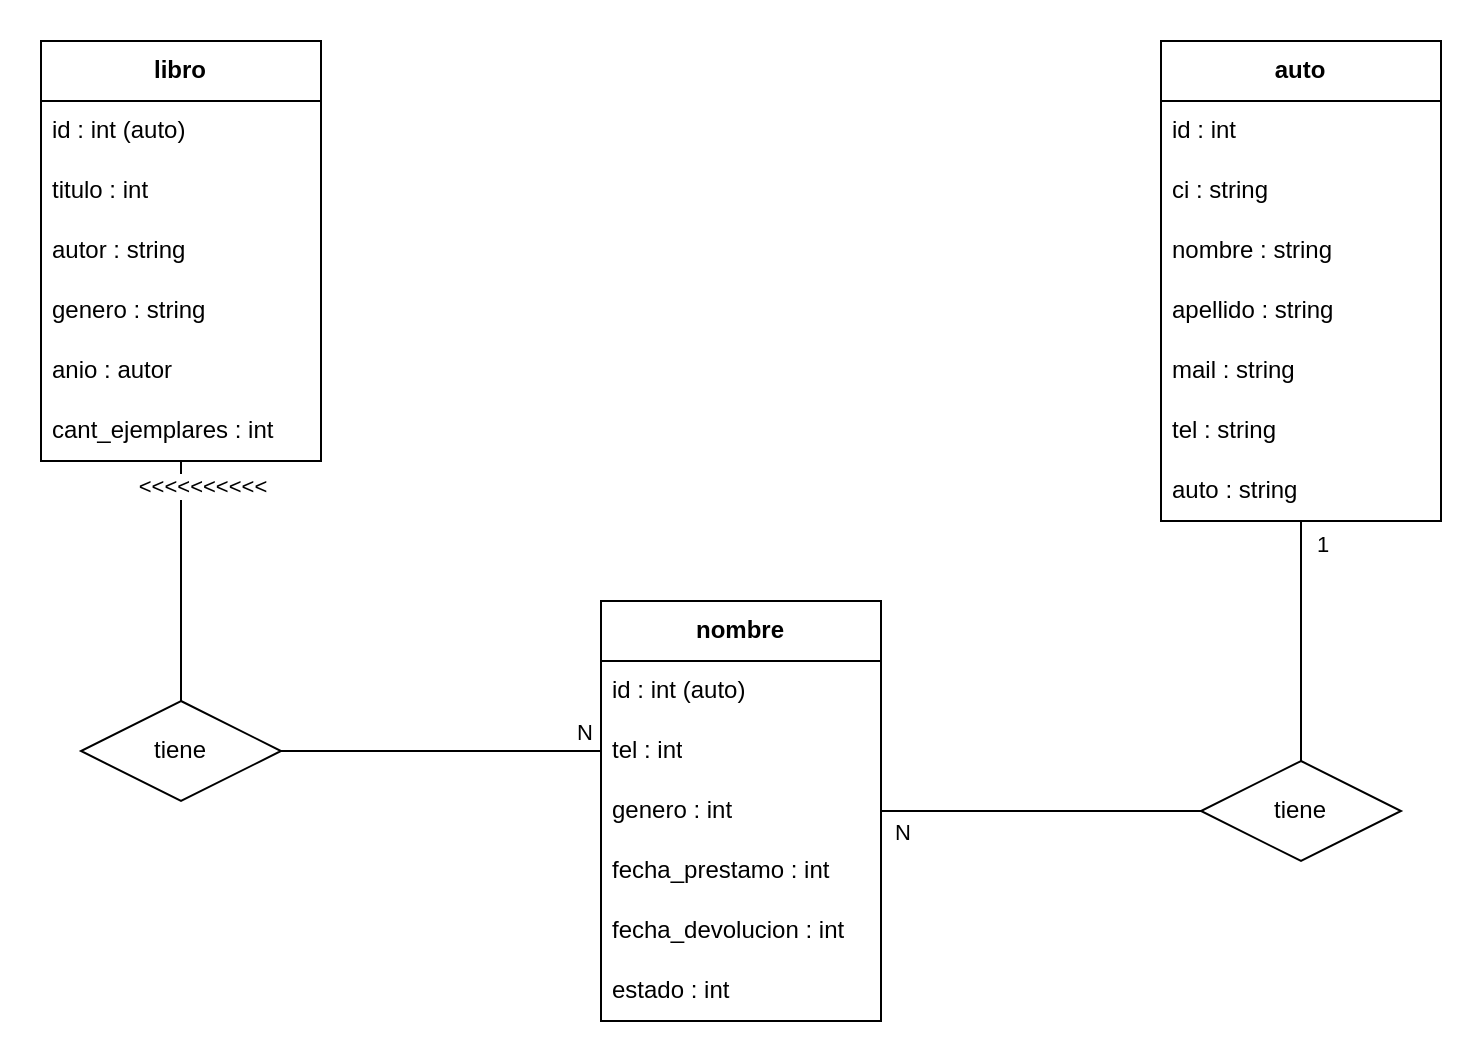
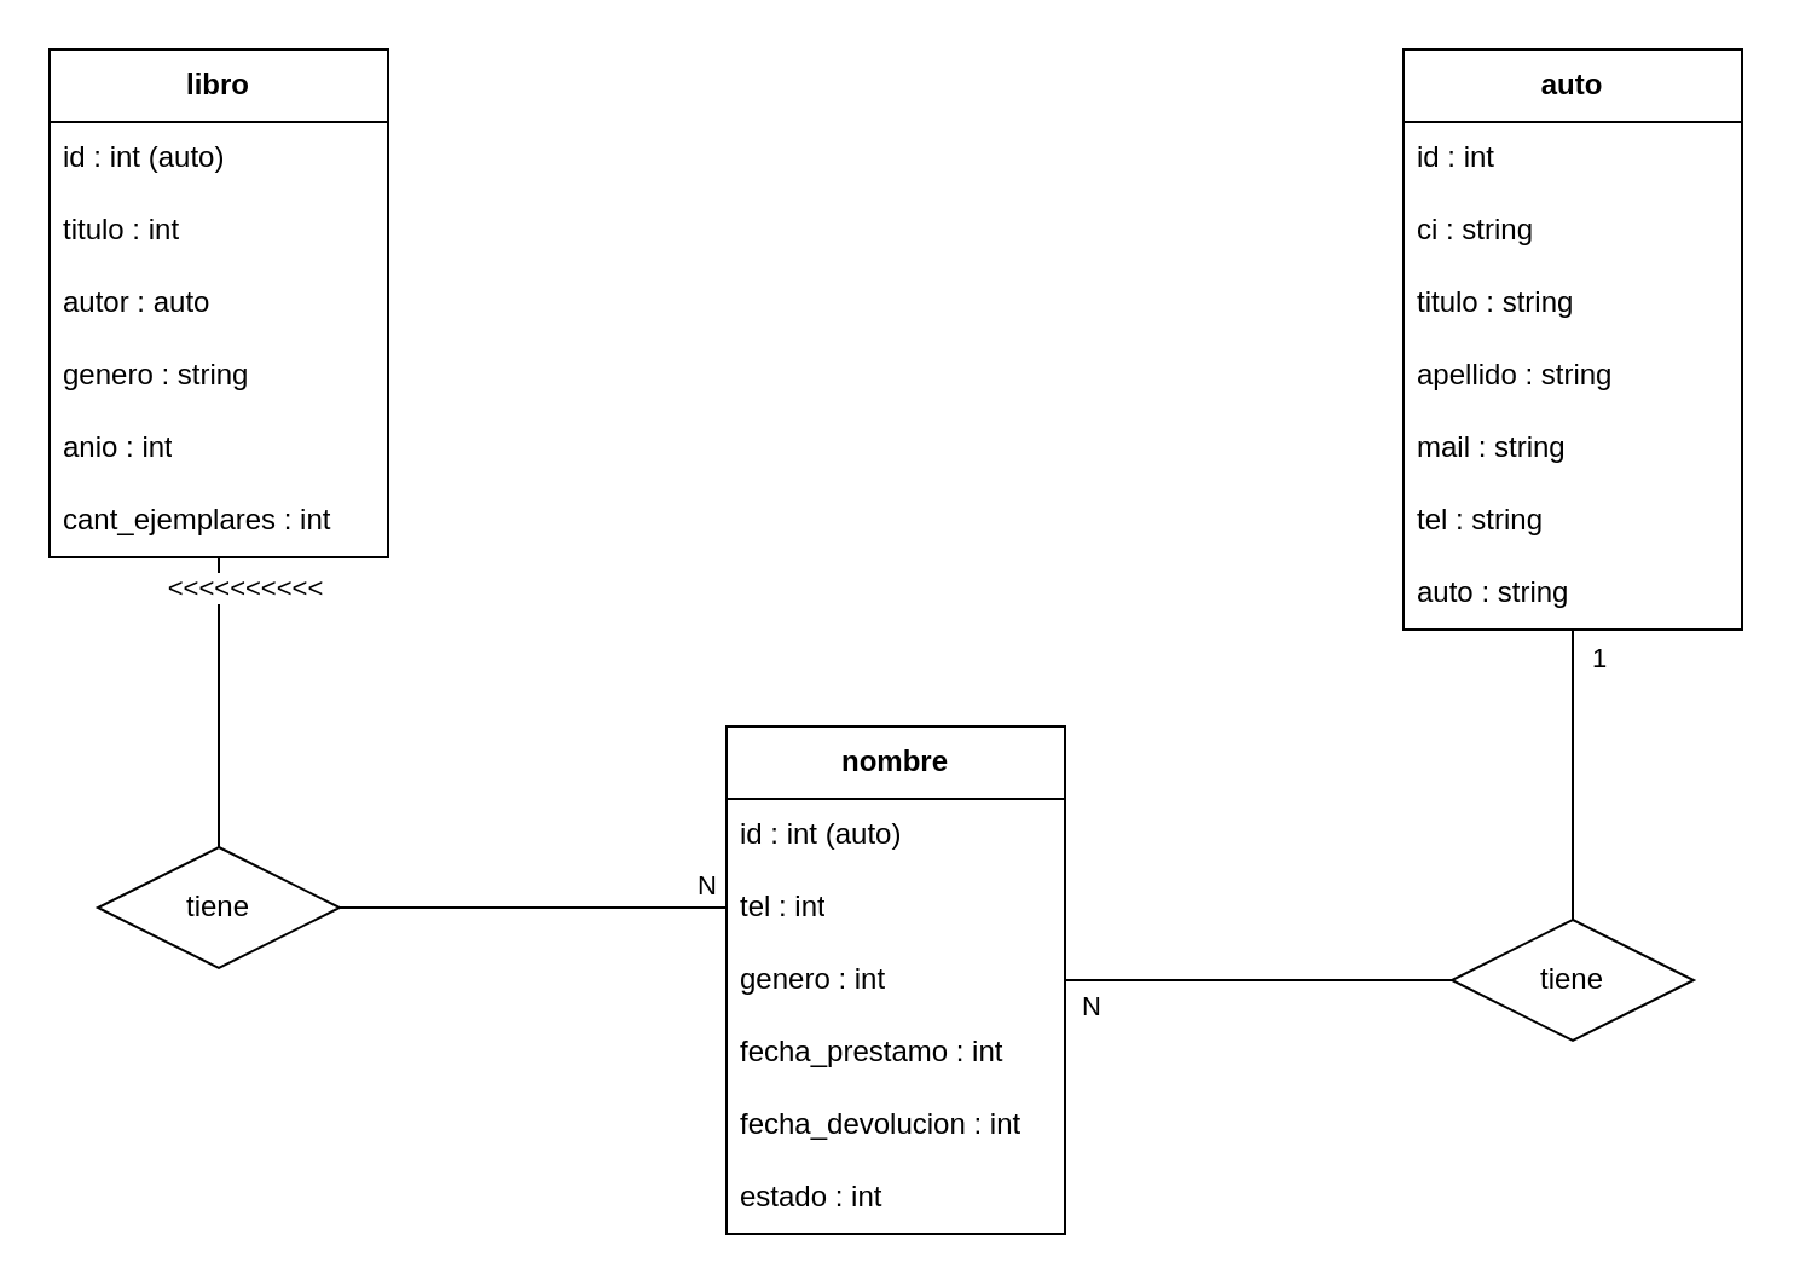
  <mxCell id="0" />
  <mxCell id="1" parent="0" />
  <mxCell id="2" style="edgeStyle=orthogonalEdgeStyle;rounded=0;orthogonalLoop=1;jettySize=auto;html=1;entryX=0.5;entryY=0;entryDx=0;entryDy=0;endArrow=none;endFill=0;" parent="1" source="4" target="33" edge="1"><mxGeometry relative="1" as="geometry" /></mxCell>
  <mxCell id="3" value="&amp;lt;&amp;lt;&amp;lt;&amp;lt;&amp;lt;&amp;lt;&amp;lt;&amp;lt;&amp;lt;&amp;lt;" style="edgeLabel;html=1;align=center;verticalAlign=middle;resizable=0;points=[];" parent="2" vertex="1" connectable="0"><mxGeometry x="-0.889" y="-1" relative="1" as="geometry"><mxPoint x="11" y="5" as="offset" /></mxGeometry></mxCell>
  <mxCell id="4" value="&lt;b&gt;libro&lt;/b&gt;" style="swimlane;fontStyle=0;childLayout=stackLayout;horizontal=1;startSize=30;horizontalStack=0;resizeParent=1;resizeParentMax=0;resizeLast=0;collapsible=1;marginBottom=0;whiteSpace=wrap;html=1;" parent="1" vertex="1"><mxGeometry x="20" y="20" width="140" height="210" as="geometry" /></mxCell>
  <mxCell id="5" value="id : int (auto)" style="text;strokeColor=none;fillColor=none;align=left;verticalAlign=middle;spacingLeft=4;spacingRight=4;overflow=hidden;points=[[0,0.5],[1,0.5]];portConstraint=eastwest;rotatable=0;whiteSpace=wrap;html=1;" parent="4" vertex="1"><mxGeometry y="30" width="140" height="30" as="geometry" /></mxCell>
  <mxCell id="6" value="titulo : int" style="text;strokeColor=none;fillColor=none;align=left;verticalAlign=middle;spacingLeft=4;spacingRight=4;overflow=hidden;points=[[0,0.5],[1,0.5]];portConstraint=eastwest;rotatable=0;whiteSpace=wrap;html=1;" parent="4" vertex="1"><mxGeometry y="60" width="140" height="30" as="geometry" /></mxCell>
- <mxCell id="7" value="autor : string" style="text;strokeColor=none;fillColor=none;align=left;verticalAlign=middle;spacingLeft=4;spacingRight=4;overflow=hidden;points=[[0,0.5],[1,0.5]];portConstraint=eastwest;rotatable=0;whiteSpace=wrap;html=1;" parent="4" vertex="1"><mxGeometry y="90" width="140" height="30" as="geometry" /></mxCell>
+ <mxCell id="7" value="autor : auto" style="text;strokeColor=none;fillColor=none;align=left;verticalAlign=middle;spacingLeft=4;spacingRight=4;overflow=hidden;points=[[0,0.5],[1,0.5]];portConstraint=eastwest;rotatable=0;whiteSpace=wrap;html=1;" parent="4" vertex="1"><mxGeometry y="90" width="140" height="30" as="geometry" /></mxCell>
  <mxCell id="8" value="genero : string" style="text;strokeColor=none;fillColor=none;align=left;verticalAlign=middle;spacingLeft=4;spacingRight=4;overflow=hidden;points=[[0,0.5],[1,0.5]];portConstraint=eastwest;rotatable=0;whiteSpace=wrap;html=1;" parent="4" vertex="1"><mxGeometry y="120" width="140" height="30" as="geometry" /></mxCell>
- <mxCell id="9" value="anio : autor" style="text;strokeColor=none;fillColor=none;align=left;verticalAlign=middle;spacingLeft=4;spacingRight=4;overflow=hidden;points=[[0,0.5],[1,0.5]];portConstraint=eastwest;rotatable=0;whiteSpace=wrap;html=1;" parent="4" vertex="1"><mxGeometry y="150" width="140" height="30" as="geometry" /></mxCell>
+ <mxCell id="9" value="anio : int" style="text;strokeColor=none;fillColor=none;align=left;verticalAlign=middle;spacingLeft=4;spacingRight=4;overflow=hidden;points=[[0,0.5],[1,0.5]];portConstraint=eastwest;rotatable=0;whiteSpace=wrap;html=1;" parent="4" vertex="1"><mxGeometry y="150" width="140" height="30" as="geometry" /></mxCell>
  <mxCell id="10" value="cant_ejemplares : int" style="text;strokeColor=none;fillColor=none;align=left;verticalAlign=middle;spacingLeft=4;spacingRight=4;overflow=hidden;points=[[0,0.5],[1,0.5]];portConstraint=eastwest;rotatable=0;whiteSpace=wrap;html=1;" parent="4" vertex="1"><mxGeometry y="180" width="140" height="30" as="geometry" /></mxCell>
  <mxCell id="11" style="edgeStyle=orthogonalEdgeStyle;rounded=0;orthogonalLoop=1;jettySize=auto;html=1;entryX=0.5;entryY=0;entryDx=0;entryDy=0;endArrow=none;endFill=0;" parent="1" source="13" target="30" edge="1"><mxGeometry relative="1" as="geometry" /></mxCell>
  <mxCell id="12" value="1" style="edgeLabel;html=1;align=center;verticalAlign=middle;resizable=0;points=[];" parent="11" vertex="1" connectable="0"><mxGeometry x="-0.733" relative="1" as="geometry"><mxPoint x="10" y="-5" as="offset" /></mxGeometry></mxCell>
  <mxCell id="13" value="&lt;b&gt;auto&lt;/b&gt;" style="swimlane;fontStyle=0;childLayout=stackLayout;horizontal=1;startSize=30;horizontalStack=0;resizeParent=1;resizeParentMax=0;resizeLast=0;collapsible=1;marginBottom=0;whiteSpace=wrap;html=1;" parent="1" vertex="1"><mxGeometry x="580" y="20" width="140" height="240" as="geometry" /></mxCell>
  <mxCell id="14" value="id : int" style="text;strokeColor=none;fillColor=none;align=left;verticalAlign=middle;spacingLeft=4;spacingRight=4;overflow=hidden;points=[[0,0.5],[1,0.5]];portConstraint=eastwest;rotatable=0;whiteSpace=wrap;html=1;" parent="13" vertex="1"><mxGeometry y="30" width="140" height="30" as="geometry" /></mxCell>
  <mxCell id="15" value="ci : string" style="text;strokeColor=none;fillColor=none;align=left;verticalAlign=middle;spacingLeft=4;spacingRight=4;overflow=hidden;points=[[0,0.5],[1,0.5]];portConstraint=eastwest;rotatable=0;whiteSpace=wrap;html=1;" parent="13" vertex="1"><mxGeometry y="60" width="140" height="30" as="geometry" /></mxCell>
- <mxCell id="16" value="nombre : string" style="text;strokeColor=none;fillColor=none;align=left;verticalAlign=middle;spacingLeft=4;spacingRight=4;overflow=hidden;points=[[0,0.5],[1,0.5]];portConstraint=eastwest;rotatable=0;whiteSpace=wrap;html=1;" parent="13" vertex="1"><mxGeometry y="90" width="140" height="30" as="geometry" /></mxCell>
+ <mxCell id="16" value="titulo : string" style="text;strokeColor=none;fillColor=none;align=left;verticalAlign=middle;spacingLeft=4;spacingRight=4;overflow=hidden;points=[[0,0.5],[1,0.5]];portConstraint=eastwest;rotatable=0;whiteSpace=wrap;html=1;" parent="13" vertex="1"><mxGeometry y="90" width="140" height="30" as="geometry" /></mxCell>
  <mxCell id="17" value="apellido : string" style="text;strokeColor=none;fillColor=none;align=left;verticalAlign=middle;spacingLeft=4;spacingRight=4;overflow=hidden;points=[[0,0.5],[1,0.5]];portConstraint=eastwest;rotatable=0;whiteSpace=wrap;html=1;" parent="13" vertex="1"><mxGeometry y="120" width="140" height="30" as="geometry" /></mxCell>
  <mxCell id="18" value="mail : string" style="text;strokeColor=none;fillColor=none;align=left;verticalAlign=middle;spacingLeft=4;spacingRight=4;overflow=hidden;points=[[0,0.5],[1,0.5]];portConstraint=eastwest;rotatable=0;whiteSpace=wrap;html=1;" parent="13" vertex="1"><mxGeometry y="150" width="140" height="30" as="geometry" /></mxCell>
  <mxCell id="19" value="tel : string" style="text;strokeColor=none;fillColor=none;align=left;verticalAlign=middle;spacingLeft=4;spacingRight=4;overflow=hidden;points=[[0,0.5],[1,0.5]];portConstraint=eastwest;rotatable=0;whiteSpace=wrap;html=1;" parent="13" vertex="1"><mxGeometry y="180" width="140" height="30" as="geometry" /></mxCell>
  <mxCell id="20" value="auto : string" style="text;strokeColor=none;fillColor=none;align=left;verticalAlign=middle;spacingLeft=4;spacingRight=4;overflow=hidden;points=[[0,0.5],[1,0.5]];portConstraint=eastwest;rotatable=0;whiteSpace=wrap;html=1;" parent="13" vertex="1"><mxGeometry y="210" width="140" height="30" as="geometry" /></mxCell>
  <mxCell id="21" value="&lt;b&gt;nombre&lt;/b&gt;" style="swimlane;fontStyle=0;childLayout=stackLayout;horizontal=1;startSize=30;horizontalStack=0;resizeParent=1;resizeParentMax=0;resizeLast=0;collapsible=1;marginBottom=0;whiteSpace=wrap;html=1;" parent="1" vertex="1"><mxGeometry x="300" y="300" width="140" height="210" as="geometry" /></mxCell>
  <mxCell id="22" value="id : int (auto)" style="text;strokeColor=none;fillColor=none;align=left;verticalAlign=middle;spacingLeft=4;spacingRight=4;overflow=hidden;points=[[0,0.5],[1,0.5]];portConstraint=eastwest;rotatable=0;whiteSpace=wrap;html=1;" parent="21" vertex="1"><mxGeometry y="30" width="140" height="30" as="geometry" /></mxCell>
  <mxCell id="23" value="tel : int" style="text;strokeColor=none;fillColor=none;align=left;verticalAlign=middle;spacingLeft=4;spacingRight=4;overflow=hidden;points=[[0,0.5],[1,0.5]];portConstraint=eastwest;rotatable=0;whiteSpace=wrap;html=1;" parent="21" vertex="1"><mxGeometry y="60" width="140" height="30" as="geometry" /></mxCell>
  <mxCell id="24" value="genero : int" style="text;strokeColor=none;fillColor=none;align=left;verticalAlign=middle;spacingLeft=4;spacingRight=4;overflow=hidden;points=[[0,0.5],[1,0.5]];portConstraint=eastwest;rotatable=0;whiteSpace=wrap;html=1;" parent="21" vertex="1"><mxGeometry y="90" width="140" height="30" as="geometry" /></mxCell>
  <mxCell id="25" value="fecha_prestamo : int" style="text;strokeColor=none;fillColor=none;align=left;verticalAlign=middle;spacingLeft=4;spacingRight=4;overflow=hidden;points=[[0,0.5],[1,0.5]];portConstraint=eastwest;rotatable=0;whiteSpace=wrap;html=1;" parent="21" vertex="1"><mxGeometry y="120" width="140" height="30" as="geometry" /></mxCell>
  <mxCell id="26" value="fecha_devolucion : int" style="text;strokeColor=none;fillColor=none;align=left;verticalAlign=middle;spacingLeft=4;spacingRight=4;overflow=hidden;points=[[0,0.5],[1,0.5]];portConstraint=eastwest;rotatable=0;whiteSpace=wrap;html=1;" parent="21" vertex="1"><mxGeometry y="150" width="140" height="30" as="geometry" /></mxCell>
  <mxCell id="27" value="estado : int" style="text;strokeColor=none;fillColor=none;align=left;verticalAlign=middle;spacingLeft=4;spacingRight=4;overflow=hidden;points=[[0,0.5],[1,0.5]];portConstraint=eastwest;rotatable=0;whiteSpace=wrap;html=1;" parent="21" vertex="1"><mxGeometry y="180" width="140" height="30" as="geometry" /></mxCell>
  <mxCell id="28" style="edgeStyle=orthogonalEdgeStyle;rounded=0;orthogonalLoop=1;jettySize=auto;html=1;endArrow=none;endFill=0;" parent="1" source="30" target="24" edge="1"><mxGeometry relative="1" as="geometry" /></mxCell>
  <mxCell id="29" value="N" style="edgeLabel;html=1;align=center;verticalAlign=middle;resizable=0;points=[];" parent="28" vertex="1" connectable="0"><mxGeometry x="0.85" y="2" relative="1" as="geometry"><mxPoint x="-2" y="8" as="offset" /></mxGeometry></mxCell>
  <mxCell id="30" value="tiene" style="rhombus;whiteSpace=wrap;html=1;" parent="1" vertex="1"><mxGeometry x="600" y="380" width="100" height="50" as="geometry" /></mxCell>
  <mxCell id="31" style="edgeStyle=orthogonalEdgeStyle;rounded=0;orthogonalLoop=1;jettySize=auto;html=1;endArrow=none;endFill=0;" parent="1" source="33" target="23" edge="1"><mxGeometry relative="1" as="geometry" /></mxCell>
  <mxCell id="32" value="N" style="edgeLabel;html=1;align=center;verticalAlign=middle;resizable=0;points=[];" parent="31" vertex="1" connectable="0"><mxGeometry x="0.833" relative="1" as="geometry"><mxPoint x="4" y="-10" as="offset" /></mxGeometry></mxCell>
  <mxCell id="33" value="tiene" style="rhombus;whiteSpace=wrap;html=1;" parent="1" vertex="1"><mxGeometry x="40" y="350" width="100" height="50" as="geometry" /></mxCell>
